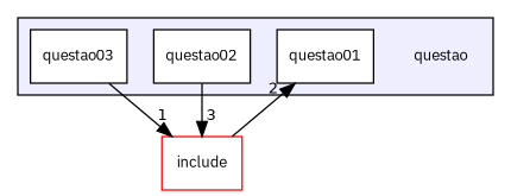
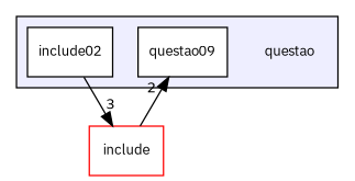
  digraph {
    compound=true
    fontname="IBM Plex Sans"
    node [fontname="IBM Plex Sans" fontsize=10 shape=box color=black fillcolor=white style=filled]
    edge [fontname="IBM Plex Sans" labeldistance=1.5 labelfontname=Helvetica labelfontsize=10]
    n1 [label=questao shape=plaintext color="" fillcolor="" style=""]
-   n2 [label=questao01]
-   n3 [label=questao02]
-   n4 [label=questao03]
+   n2 [label=questao09]
+   n3 [label=include02]
    n5 [color=red label=include]
    subgraph cluster_1 {
      bgcolor="#eeeeff"
      pencolor=black
      n1
      n2
      n3
-     n4
    }
    n3 -> n5 [headlabel=3]
-   n4 -> n5 [headlabel=1]
    n5 -> n2 [headlabel=2]
  }
